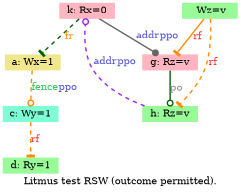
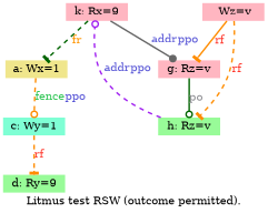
  digraph {
    label="Litmus test RSW (outcome permitted)."
    splines=spline
    node [color=red fillcolor=lightpink fixedsize=false fontsize=14 shape=none style=filled]
    edge [arrowhead=tee arrowsize=1.000000 color=darkorange fontsize=14 penwidth=2.000000 style=dashed]
    n1 [fillcolor=khaki height=0.222222 label="a: Wx=1" width=1.111112]
    n2 [color=blue fillcolor=aquamarine height=0.222222 label="c: Wy=1" width=1.111112]
-   n3 [fillcolor=palegreen height=0.222222 label="d: Ry=1" width=1.111112]
+   n3 [fillcolor=palegreen height=0.222222 label="d: Ry=9" width=1.111112]
    n4 [color=blue height=0.222222 label="g: Rz=v" width=1.111112]
    n5 [color=blue fillcolor=palegreen height=0.222222 label="h: Rz=v" width=1.111112]
-   n6 [height=0.222222 label="k: Rx=0" width=1.111112]
-   n7 [fillcolor=palegreen height=0.222222 label=" Wz=v" width=1.111112]
+   n6 [height=0.222222 label="k: Rx=9" width=1.111112]
+   n7 [height=0.222222 label=" Wz=v" width=1.111112]
    n1 -> n2 [arrowhead=odot label=<<font color="#34C759">fence</font><font color="#5856D6">ppo</font>>]
    n2 -> n3 [label=<<font color="#FF3B30">rf</font>>]
    n4 -> n5 [arrowhead=odot color=darkgreen label=<<font color="#8E8E93">po</font>> style=bold]
    n5 -> n6 [arrowhead=odot color=purple label=<<font color="#5856D6">addr</font><font color="#5856D6">ppo</font>>]
    n6 -> n1 [color=darkgreen label=<<font color="#FF9500">fr</font>>]
    n6 -> n4 [arrowhead=dot color=gray40 label=<<font color="#5856D6">addr</font><font color="#5856D6">ppo</font>> style=bold]
    n7 -> n4 [label=<<font color="#FF3B30">rf</font>> style=bold]
    n7 -> n5 [label=<<font color="#FF3B30">rf</font>>]
  }
